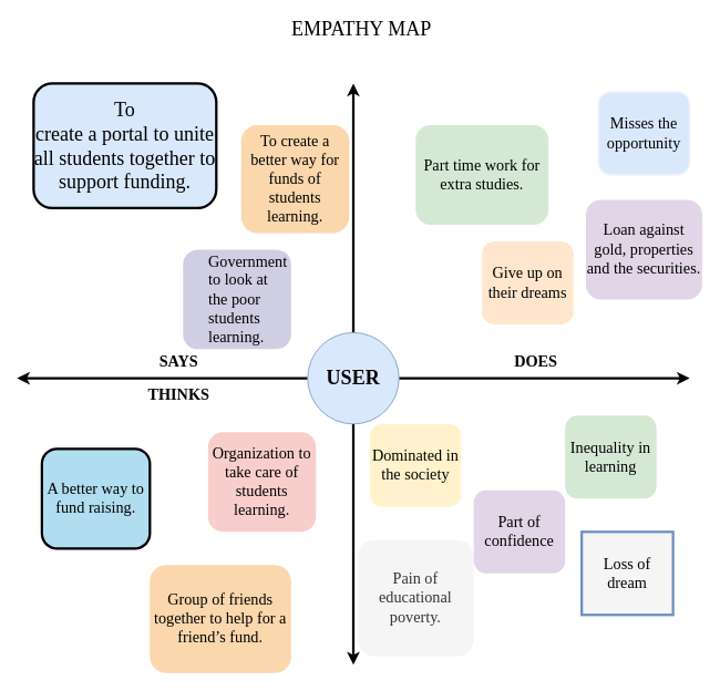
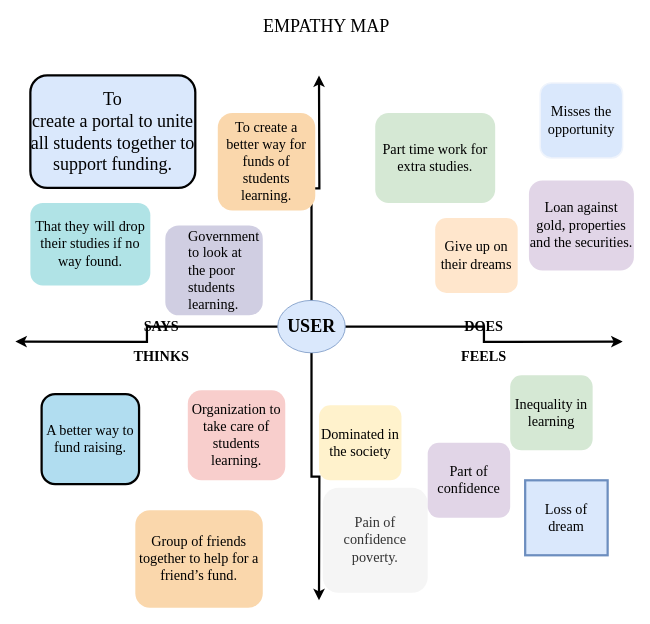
  <mxCell id="0" />
  <mxCell id="1" parent="0" />
  <mxCell id="2" style="edgeStyle=orthogonalEdgeStyle;rounded=0;orthogonalLoop=1;jettySize=auto;html=1;fontFamily=Comic Sans MS;strokeWidth=3;" edge="1" parent="1" source="6"><mxGeometry relative="1" as="geometry"><mxPoint x="830" y="455" as="targetPoint" /></mxGeometry></mxCell>
  <mxCell id="3" style="edgeStyle=orthogonalEdgeStyle;rounded=0;orthogonalLoop=1;jettySize=auto;html=1;fontFamily=Comic Sans MS;strokeWidth=3;" edge="1" parent="1" source="6"><mxGeometry relative="1" as="geometry"><mxPoint x="20" y="455" as="targetPoint" /></mxGeometry></mxCell>
  <mxCell id="4" style="edgeStyle=orthogonalEdgeStyle;rounded=0;orthogonalLoop=1;jettySize=auto;html=1;fontFamily=Comic Sans MS;strokeWidth=3;" edge="1" parent="1" source="6"><mxGeometry relative="1" as="geometry"><mxPoint x="425" y="800" as="targetPoint" /></mxGeometry></mxCell>
  <mxCell id="5" style="edgeStyle=orthogonalEdgeStyle;rounded=0;orthogonalLoop=1;jettySize=auto;html=1;fontFamily=Comic Sans MS;strokeWidth=3;" edge="1" parent="1" source="6"><mxGeometry relative="1" as="geometry"><mxPoint x="425" y="100" as="targetPoint" /></mxGeometry></mxCell>
- <mxCell id="6" value="&lt;h1&gt;&lt;font face=&quot;Comic Sans MS&quot;&gt;USER&lt;/font&gt;&lt;/h1&gt;" style="ellipse;whiteSpace=wrap;html=1;aspect=fixed;fillColor=#dae8fc;strokeColor=#6c8ebf;" vertex="1" parent="1"><mxGeometry x="370" y="400" width="110" height="110" as="geometry" /></mxCell>
+ <mxCell id="6" value="&lt;h1&gt;&lt;font face=&quot;Comic Sans MS&quot;&gt;USER&lt;/font&gt;&lt;/h1&gt;" style="ellipse;whiteSpace=wrap;html=1;aspect=fixed;fillColor=#dae8fc;strokeColor=#6c8ebf;" vertex="1" parent="1"><mxGeometry x="370" y="400" width="90" height="70" as="geometry" /></mxCell>
  <mxCell id="7" value="&lt;font style=&quot;font-size: 24px;&quot;&gt;EMPATHY MAP&lt;/font&gt;" style="text;html=1;strokeColor=none;fillColor=none;align=center;verticalAlign=middle;whiteSpace=wrap;rounded=0;fontFamily=Comic Sans MS;strokeWidth=3;" vertex="1" parent="1"><mxGeometry x="330" y="20" width="210" height="30" as="geometry" /></mxCell>
  <mxCell id="8" value="&lt;b style=&quot;font-size: 19px;&quot;&gt;SAYS&lt;/b&gt;" style="text;html=1;strokeColor=none;fillColor=none;align=center;verticalAlign=middle;whiteSpace=wrap;rounded=0;fontFamily=Comic Sans MS;strokeWidth=3;" vertex="1" parent="1"><mxGeometry x="110" y="420" width="210" height="30" as="geometry" /></mxCell>
  <mxCell id="9" value="&lt;b style=&quot;font-size: 19px;&quot;&gt;DOES&lt;/b&gt;" style="text;html=1;strokeColor=none;fillColor=none;align=center;verticalAlign=middle;whiteSpace=wrap;rounded=0;fontFamily=Comic Sans MS;strokeWidth=3;" vertex="1" parent="1"><mxGeometry x="540" y="420" width="210" height="30" as="geometry" /></mxCell>
+ <mxCell id="10" value="&lt;b style=&quot;font-size: 19px;&quot;&gt;FEELS&lt;/b&gt;" style="text;html=1;strokeColor=none;fillColor=none;align=center;verticalAlign=middle;whiteSpace=wrap;rounded=0;fontFamily=Comic Sans MS;strokeWidth=3;" vertex="1" parent="1"><mxGeometry x="540" y="460" width="210" height="30" as="geometry" /></mxCell>
  <mxCell id="11" value="&lt;b style=&quot;font-size: 19px;&quot;&gt;THINKS&lt;/b&gt;" style="text;html=1;strokeColor=none;fillColor=none;align=center;verticalAlign=middle;whiteSpace=wrap;rounded=0;fontFamily=Comic Sans MS;strokeWidth=3;" vertex="1" parent="1"><mxGeometry x="110" y="460" width="210" height="30" as="geometry" /></mxCell>
  <mxCell id="12" value="&lt;div&gt;&lt;span style=&quot;font-size: 18pt; font-family: Corbel;&quot;&gt;To&lt;br&gt;create a portal to unite all students together to support funding.&lt;/span&gt;&lt;/div&gt;" style="rounded=1;whiteSpace=wrap;html=1;fontFamily=Comic Sans MS;fontSize=19;strokeWidth=3;fillColor=#dae8fc;strokeColor=default;" vertex="1" parent="1"><mxGeometry x="40" y="100" width="220" height="150" as="geometry" /></mxCell>
- <mxCell id="13" value="A better way to fund raising." style="rounded=1;whiteSpace=wrap;html=1;fontFamily=Comic Sans MS;fontSize=19;strokeWidth=3;fillColor=#b1ddf0;strokeColor=default;" vertex="1" parent="1"><mxGeometry x="50" y="540" width="130" height="120" as="geometry" /></mxCell>
+ <mxCell id="13" value="A better way to fund raising." style="rounded=1;whiteSpace=wrap;html=1;fontFamily=Comic Sans MS;fontSize=19;strokeWidth=3;fillColor=#b1ddf0;strokeColor=default;" vertex="1" parent="1"><mxGeometry x="55" y="525" width="130" height="120" as="geometry" /></mxCell>
  <mxCell id="14" value="Group of friends together to help for a friend’s fund." style="rounded=1;whiteSpace=wrap;html=1;fontFamily=Comic Sans MS;fontSize=19;strokeWidth=3;fillColor=#fad7ac;strokeColor=none;" vertex="1" parent="1"><mxGeometry x="180" y="680" width="170" height="130" as="geometry" /></mxCell>
- <mxCell id="15" value="Loss of dream" style="rounded=0;whiteSpace=wrap;html=1;fontFamily=Comic Sans MS;fontSize=19;strokeWidth=3;fillColor=#f5f5f5;strokeColor=#6c8ebf;" vertex="1" parent="1"><mxGeometry x="700" y="640" width="110" height="100" as="geometry" /></mxCell>
+ <mxCell id="15" value="Loss of dream" style="rounded=0;whiteSpace=wrap;html=1;fontFamily=Comic Sans MS;fontSize=19;strokeWidth=3;fillColor=#dae8fc;strokeColor=#6c8ebf;" vertex="1" parent="1"><mxGeometry x="700" y="640" width="110" height="100" as="geometry" /></mxCell>
  <mxCell id="16" value="To create a better way for funds of students learning." style="rounded=1;whiteSpace=wrap;html=1;fontFamily=Comic Sans MS;fontSize=19;strokeWidth=3;fillColor=#fad7ac;strokeColor=none;" vertex="1" parent="1"><mxGeometry x="290" y="150" width="130" height="130" as="geometry" /></mxCell>
  <mxCell id="17" value="&lt;div style=&quot;language:en-IN;margin-top:0pt;margin-bottom:0pt;margin-left:.31in;&lt;br/&gt;text-indent:-.31in;text-align:left;direction:ltr;unicode-bidi:embed;mso-line-break-override:&lt;br/&gt;none;word-break:normal;punctuation-wrap:hanging&quot;&gt;Government to look at the poor students learning.&lt;br&gt;&lt;/div&gt;" style="rounded=1;whiteSpace=wrap;html=1;fontFamily=Comic Sans MS;fontSize=19;strokeWidth=3;fillColor=#d0cee2;strokeColor=none;" vertex="1" parent="1"><mxGeometry x="220" y="300" width="130" height="120" as="geometry" /></mxCell>
+ <mxCell id="18" value="That they will drop their studies if no way found." style="rounded=1;whiteSpace=wrap;html=1;fontFamily=Comic Sans MS;fontSize=19;strokeWidth=3;fillColor=#b0e3e6;strokeColor=none;" vertex="1" parent="1"><mxGeometry x="40" y="270" width="160" height="110" as="geometry" /></mxCell>
  <mxCell id="19" value="Give up on their dreams" style="rounded=1;whiteSpace=wrap;html=1;fontFamily=Comic Sans MS;fontSize=19;strokeWidth=3;fillColor=#ffe6cc;strokeColor=none;" vertex="1" parent="1"><mxGeometry x="580" y="290" width="110" height="100" as="geometry" /></mxCell>
  <mxCell id="20" value="Part time work for extra studies." style="rounded=1;whiteSpace=wrap;html=1;fontFamily=Comic Sans MS;fontSize=19;strokeWidth=3;fillColor=#d5e8d4;strokeColor=none;" vertex="1" parent="1"><mxGeometry x="500" y="150" width="160" height="120" as="geometry" /></mxCell>
  <mxCell id="21" value="Misses the opportunity" style="rounded=1;whiteSpace=wrap;html=1;fontFamily=Comic Sans MS;fontSize=19;strokeWidth=2;fillColor=#dae8fc;strokeColor=#EFF4FC;" vertex="1" parent="1"><mxGeometry x="720" y="110" width="110" height="100" as="geometry" /></mxCell>
  <mxCell id="22" value="Loan against gold, properties and the securities." style="rounded=1;whiteSpace=wrap;html=1;fontFamily=Comic Sans MS;fontSize=19;strokeWidth=3;fillColor=#e1d5e7;strokeColor=none;" vertex="1" parent="1"><mxGeometry x="705" y="240" width="140" height="120" as="geometry" /></mxCell>
  <mxCell id="23" value="Inequality in learning" style="rounded=1;whiteSpace=wrap;html=1;fontFamily=Comic Sans MS;fontSize=19;strokeWidth=3;fillColor=#d5e8d4;strokeColor=none;" vertex="1" parent="1"><mxGeometry x="680" y="500" width="110" height="100" as="geometry" /></mxCell>
- <mxCell id="24" value="Pain of educational poverty." style="rounded=1;whiteSpace=wrap;html=1;fontFamily=Comic Sans MS;fontSize=19;strokeWidth=3;fillColor=#f5f5f5;fontColor=#333333;strokeColor=none;" vertex="1" parent="1"><mxGeometry x="430" y="650" width="140" height="140" as="geometry" /></mxCell>
- <mxCell id="25" value="Dominated in the society" style="rounded=1;whiteSpace=wrap;html=1;fontFamily=Comic Sans MS;fontSize=19;strokeWidth=3;fillColor=#fff2cc;strokeColor=none;" vertex="1" parent="1"><mxGeometry x="445" y="510" width="110" height="100" as="geometry" /></mxCell>
+ <mxCell id="24" value="Pain of confidence poverty." style="rounded=1;whiteSpace=wrap;html=1;fontFamily=Comic Sans MS;fontSize=19;strokeWidth=3;fillColor=#f5f5f5;fontColor=#333333;strokeColor=none;" vertex="1" parent="1"><mxGeometry x="430" y="650" width="140" height="140" as="geometry" /></mxCell>
+ <mxCell id="25" value="Dominated in the society" style="rounded=1;whiteSpace=wrap;html=1;fontFamily=Comic Sans MS;fontSize=19;strokeWidth=3;fillColor=#fff2cc;strokeColor=none;" vertex="1" parent="1"><mxGeometry x="425" y="540" width="110" height="100" as="geometry" /></mxCell>
  <mxCell id="26" value="Organization to take care of students learning." style="rounded=1;whiteSpace=wrap;html=1;fontFamily=Comic Sans MS;fontSize=19;strokeWidth=3;fillColor=#f8cecc;strokeColor=none;" vertex="1" parent="1"><mxGeometry x="250" y="520" width="130" height="120" as="geometry" /></mxCell>
  <mxCell id="27" value="Part of confidence" style="rounded=1;whiteSpace=wrap;html=1;fontFamily=Comic Sans MS;fontSize=19;strokeWidth=3;fillColor=#e1d5e7;strokeColor=none;" vertex="1" parent="1"><mxGeometry x="570" y="590" width="110" height="100" as="geometry" /></mxCell>
